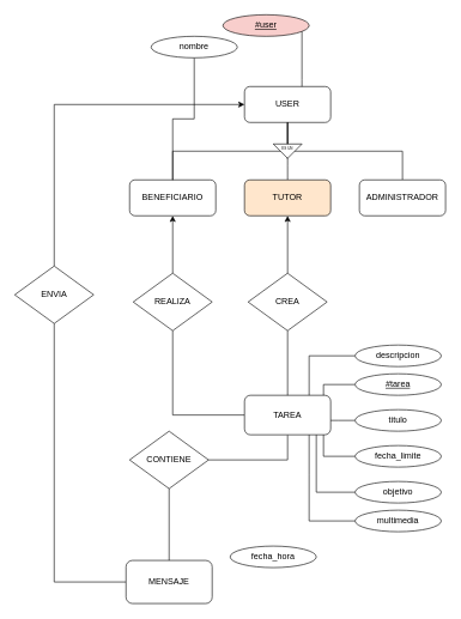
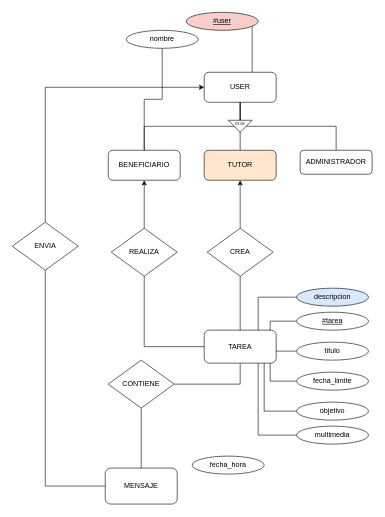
  <mxCell id="0" />
  <mxCell id="1" parent="0" />
  <mxCell id="2" style="edgeStyle=orthogonalEdgeStyle;rounded=0;orthogonalLoop=1;jettySize=auto;html=1;entryX=0.5;entryY=0;entryDx=0;entryDy=0;startArrow=classic;startFill=1;endArrow=none;endFill=0;" edge="1" parent="1" source="3" target="42"><mxGeometry relative="1" as="geometry" /></mxCell>
  <mxCell id="3" value="USER" style="rounded=1;whiteSpace=wrap;html=1;" vertex="1" parent="1"><mxGeometry x="340" y="120" width="120" height="50" as="geometry" /></mxCell>
  <mxCell id="4" style="edgeStyle=orthogonalEdgeStyle;rounded=0;orthogonalLoop=1;jettySize=auto;html=1;startArrow=none;startFill=0;endArrow=none;endFill=0;" edge="1" parent="1" source="6" target="17"><mxGeometry relative="1" as="geometry" /></mxCell>
  <mxCell id="5" style="edgeStyle=orthogonalEdgeStyle;rounded=0;orthogonalLoop=1;jettySize=auto;html=1;entryX=1;entryY=0.5;entryDx=0;entryDy=0;startArrow=none;startFill=0;endArrow=none;endFill=0;" edge="1" parent="1" source="6" target="37"><mxGeometry relative="1" as="geometry"><Array as="points"><mxPoint x="400" y="640" /></Array></mxGeometry></mxCell>
  <mxCell id="6" value="TAREA" style="rounded=1;whiteSpace=wrap;html=1;" vertex="1" parent="1"><mxGeometry x="340" y="550" width="120" height="55" as="geometry" /></mxCell>
  <mxCell id="7" style="edgeStyle=orthogonalEdgeStyle;rounded=0;orthogonalLoop=1;jettySize=auto;html=1;endArrow=none;endFill=0;" edge="1" parent="1" source="8" target="3"><mxGeometry relative="1" as="geometry"><Array as="points"><mxPoint x="560" y="210" /><mxPoint x="400" y="210" /></Array></mxGeometry></mxCell>
- <mxCell id="8" value="ADMINISTRADOR" style="rounded=1;whiteSpace=wrap;html=1;" vertex="1" parent="1"><mxGeometry x="500" y="250" width="120" height="50" as="geometry" /></mxCell>
+ <mxCell id="8" value="ADMINISTRADOR" style="rounded=1;whiteSpace=wrap;html=1;" vertex="1" parent="1"><mxGeometry x="500" y="250" width="120" height="40" as="geometry" /></mxCell>
  <mxCell id="9" style="edgeStyle=orthogonalEdgeStyle;rounded=0;orthogonalLoop=1;jettySize=auto;html=1;endArrow=none;endFill=0;" edge="1" parent="1" source="11" target="3"><mxGeometry relative="1" as="geometry"><Array as="points"><mxPoint x="400" y="230" /><mxPoint x="400" y="230" /></Array></mxGeometry></mxCell>
  <mxCell id="10" style="edgeStyle=orthogonalEdgeStyle;rounded=0;orthogonalLoop=1;jettySize=auto;html=1;endArrow=none;endFill=0;startArrow=classic;startFill=1;" edge="1" parent="1" source="11" target="15"><mxGeometry relative="1" as="geometry" /></mxCell>
  <mxCell id="11" value="TUTOR" style="rounded=1;whiteSpace=wrap;html=1;fillColor=#ffe6cc;" vertex="1" parent="1"><mxGeometry x="340" y="250" width="120" height="50" as="geometry" /></mxCell>
  <mxCell id="12" style="edgeStyle=orthogonalEdgeStyle;rounded=0;orthogonalLoop=1;jettySize=auto;html=1;endArrow=none;endFill=0;" edge="1" parent="1" source="39" target="3"><mxGeometry relative="1" as="geometry"><Array as="points"><mxPoint x="400" y="210" /></Array></mxGeometry></mxCell>
  <mxCell id="13" value="BENEFICIARIO" style="rounded=1;whiteSpace=wrap;html=1;" vertex="1" parent="1"><mxGeometry x="180" y="250" width="120" height="50" as="geometry" /></mxCell>
  <mxCell id="14" style="edgeStyle=orthogonalEdgeStyle;rounded=0;orthogonalLoop=1;jettySize=auto;html=1;endArrow=none;endFill=0;" edge="1" parent="1" source="15" target="6"><mxGeometry relative="1" as="geometry" /></mxCell>
  <mxCell id="15" value="CREA" style="rhombus;whiteSpace=wrap;html=1;" vertex="1" parent="1"><mxGeometry x="345" y="380" width="110" height="80" as="geometry" /></mxCell>
  <mxCell id="16" style="edgeStyle=orthogonalEdgeStyle;rounded=0;orthogonalLoop=1;jettySize=auto;html=1;startArrow=none;startFill=0;endArrow=classic;endFill=1;" edge="1" parent="1" source="17" target="13"><mxGeometry relative="1" as="geometry" /></mxCell>
  <mxCell id="17" value="REALIZA" style="rhombus;whiteSpace=wrap;html=1;" vertex="1" parent="1"><mxGeometry x="185" y="380" width="110" height="80" as="geometry" /></mxCell>
  <mxCell id="18" style="edgeStyle=orthogonalEdgeStyle;rounded=0;orthogonalLoop=1;jettySize=auto;html=1;startArrow=none;startFill=0;endArrow=none;endFill=0;" edge="1" parent="1" source="19" target="13"><mxGeometry relative="1" as="geometry" /></mxCell>
  <mxCell id="19" value="nombre" style="ellipse;whiteSpace=wrap;html=1;" vertex="1" parent="1"><mxGeometry x="210" y="50" width="120" height="30" as="geometry" /></mxCell>
  <mxCell id="20" style="edgeStyle=orthogonalEdgeStyle;rounded=0;orthogonalLoop=1;jettySize=auto;html=1;startArrow=none;startFill=0;endArrow=none;endFill=0;" edge="1" parent="1" source="21" target="3"><mxGeometry relative="1" as="geometry"><Array as="points"><mxPoint x="420" y="110" /><mxPoint x="420" y="110" /></Array></mxGeometry></mxCell>
  <mxCell id="21" value="&lt;u&gt;#user&lt;/u&gt;" style="ellipse;whiteSpace=wrap;html=1;fillColor=#f8cecc;" vertex="1" parent="1"><mxGeometry x="310" y="20" width="120" height="30" as="geometry" /></mxCell>
  <mxCell id="22" style="edgeStyle=orthogonalEdgeStyle;rounded=0;orthogonalLoop=1;jettySize=auto;html=1;startArrow=none;startFill=0;endArrow=none;endFill=0;" edge="1" parent="1" source="23" target="6"><mxGeometry relative="1" as="geometry"><Array as="points"><mxPoint x="450" y="535" /></Array></mxGeometry></mxCell>
  <mxCell id="23" value="&lt;u&gt;#tarea&lt;/u&gt;" style="ellipse;whiteSpace=wrap;html=1;" vertex="1" parent="1"><mxGeometry x="494" y="520" width="120" height="30" as="geometry" /></mxCell>
  <mxCell id="24" style="edgeStyle=orthogonalEdgeStyle;rounded=0;orthogonalLoop=1;jettySize=auto;html=1;startArrow=none;startFill=0;endArrow=none;endFill=0;" edge="1" parent="1" source="25" target="6"><mxGeometry relative="1" as="geometry"><Array as="points"><mxPoint x="470" y="585" /><mxPoint x="470" y="585" /></Array></mxGeometry></mxCell>
  <mxCell id="25" value="titulo" style="ellipse;whiteSpace=wrap;html=1;" vertex="1" parent="1"><mxGeometry x="494" y="570" width="120" height="30" as="geometry" /></mxCell>
  <mxCell id="26" style="edgeStyle=orthogonalEdgeStyle;rounded=0;orthogonalLoop=1;jettySize=auto;html=1;startArrow=none;startFill=0;endArrow=none;endFill=0;" edge="1" parent="1" source="27" target="6"><mxGeometry relative="1" as="geometry"><Array as="points"><mxPoint x="450" y="635" /></Array></mxGeometry></mxCell>
  <mxCell id="27" value="fecha_limite" style="ellipse;whiteSpace=wrap;html=1;" vertex="1" parent="1"><mxGeometry x="494" y="620" width="120" height="30" as="geometry" /></mxCell>
  <mxCell id="28" style="edgeStyle=orthogonalEdgeStyle;rounded=0;orthogonalLoop=1;jettySize=auto;html=1;startArrow=none;startFill=0;endArrow=none;endFill=0;" edge="1" parent="1" source="29" target="6"><mxGeometry relative="1" as="geometry"><Array as="points"><mxPoint x="440" y="685" /></Array></mxGeometry></mxCell>
  <mxCell id="29" value="objetivo" style="ellipse;whiteSpace=wrap;html=1;" vertex="1" parent="1"><mxGeometry x="494" y="670" width="120" height="30" as="geometry" /></mxCell>
  <mxCell id="30" style="edgeStyle=orthogonalEdgeStyle;rounded=0;orthogonalLoop=1;jettySize=auto;html=1;startArrow=none;startFill=0;endArrow=none;endFill=0;" edge="1" parent="1" source="31" target="6"><mxGeometry relative="1" as="geometry"><Array as="points"><mxPoint x="430" y="660" /><mxPoint x="430" y="660" /></Array></mxGeometry></mxCell>
  <mxCell id="31" value="multimedia" style="ellipse;whiteSpace=wrap;html=1;" vertex="1" parent="1"><mxGeometry x="494" y="710" width="120" height="30" as="geometry" /></mxCell>
  <mxCell id="32" style="edgeStyle=orthogonalEdgeStyle;rounded=0;orthogonalLoop=1;jettySize=auto;html=1;startArrow=none;startFill=0;endArrow=none;endFill=0;" edge="1" parent="1" source="33" target="6"><mxGeometry relative="1" as="geometry"><mxPoint x="370" y="630" as="targetPoint" /><Array as="points"><mxPoint x="430" y="495" /></Array></mxGeometry></mxCell>
- <mxCell id="33" value="descripcion" style="ellipse;whiteSpace=wrap;html=1;" vertex="1" parent="1"><mxGeometry x="494" y="480" width="120" height="30" as="geometry" /></mxCell>
+ <mxCell id="33" value="descripcion" style="ellipse;whiteSpace=wrap;html=1;fillColor=#dae8fc;" vertex="1" parent="1"><mxGeometry x="494" y="480" width="120" height="30" as="geometry" /></mxCell>
  <mxCell id="34" style="edgeStyle=orthogonalEdgeStyle;rounded=0;orthogonalLoop=1;jettySize=auto;html=1;startArrow=none;startFill=0;endArrow=none;endFill=0;" edge="1" parent="1" source="35" target="42"><mxGeometry relative="1" as="geometry" /></mxCell>
  <mxCell id="35" value="MENSAJE" style="rounded=1;whiteSpace=wrap;html=1;" vertex="1" parent="1"><mxGeometry x="175" y="780" width="120" height="60" as="geometry" /></mxCell>
  <mxCell id="36" style="edgeStyle=orthogonalEdgeStyle;rounded=0;orthogonalLoop=1;jettySize=auto;html=1;startArrow=none;startFill=0;endArrow=none;endFill=0;" edge="1" parent="1" source="37" target="35"><mxGeometry relative="1" as="geometry" /></mxCell>
  <mxCell id="37" value="CONTIENE" style="rhombus;whiteSpace=wrap;html=1;" vertex="1" parent="1"><mxGeometry x="180" y="600" width="110" height="80" as="geometry" /></mxCell>
  <mxCell id="38" style="edgeStyle=orthogonalEdgeStyle;rounded=0;orthogonalLoop=1;jettySize=auto;html=1;endArrow=none;endFill=0;entryX=1;entryY=0.5;entryDx=0;entryDy=0;" edge="1" parent="1" source="13" target="39"><mxGeometry relative="1" as="geometry"><mxPoint x="240" y="250" as="sourcePoint" /><mxPoint x="400" y="170" as="targetPoint" /><Array as="points"><mxPoint x="240" y="210" /></Array></mxGeometry></mxCell>
  <mxCell id="39" value="" style="triangle;whiteSpace=wrap;html=1;rotation=90;" vertex="1" parent="1"><mxGeometry x="390" y="190" width="20" height="40" as="geometry" /></mxCell>
  <mxCell id="40" value="&lt;font style=&quot;font-size: 5px&quot;&gt;ES UN&lt;/font&gt;" style="text;html=1;strokeColor=none;fillColor=none;align=center;verticalAlign=middle;whiteSpace=wrap;rounded=0;" vertex="1" parent="1"><mxGeometry x="385" y="200" width="30" height="10" as="geometry" /></mxCell>
  <mxCell id="41" value="fecha_hora" style="ellipse;whiteSpace=wrap;html=1;" vertex="1" parent="1"><mxGeometry x="320" y="760" width="120" height="30" as="geometry" /></mxCell>
  <mxCell id="42" value="ENVIA" style="rhombus;whiteSpace=wrap;html=1;" vertex="1" parent="1"><mxGeometry x="20" y="370" width="110" height="80" as="geometry" /></mxCell>
